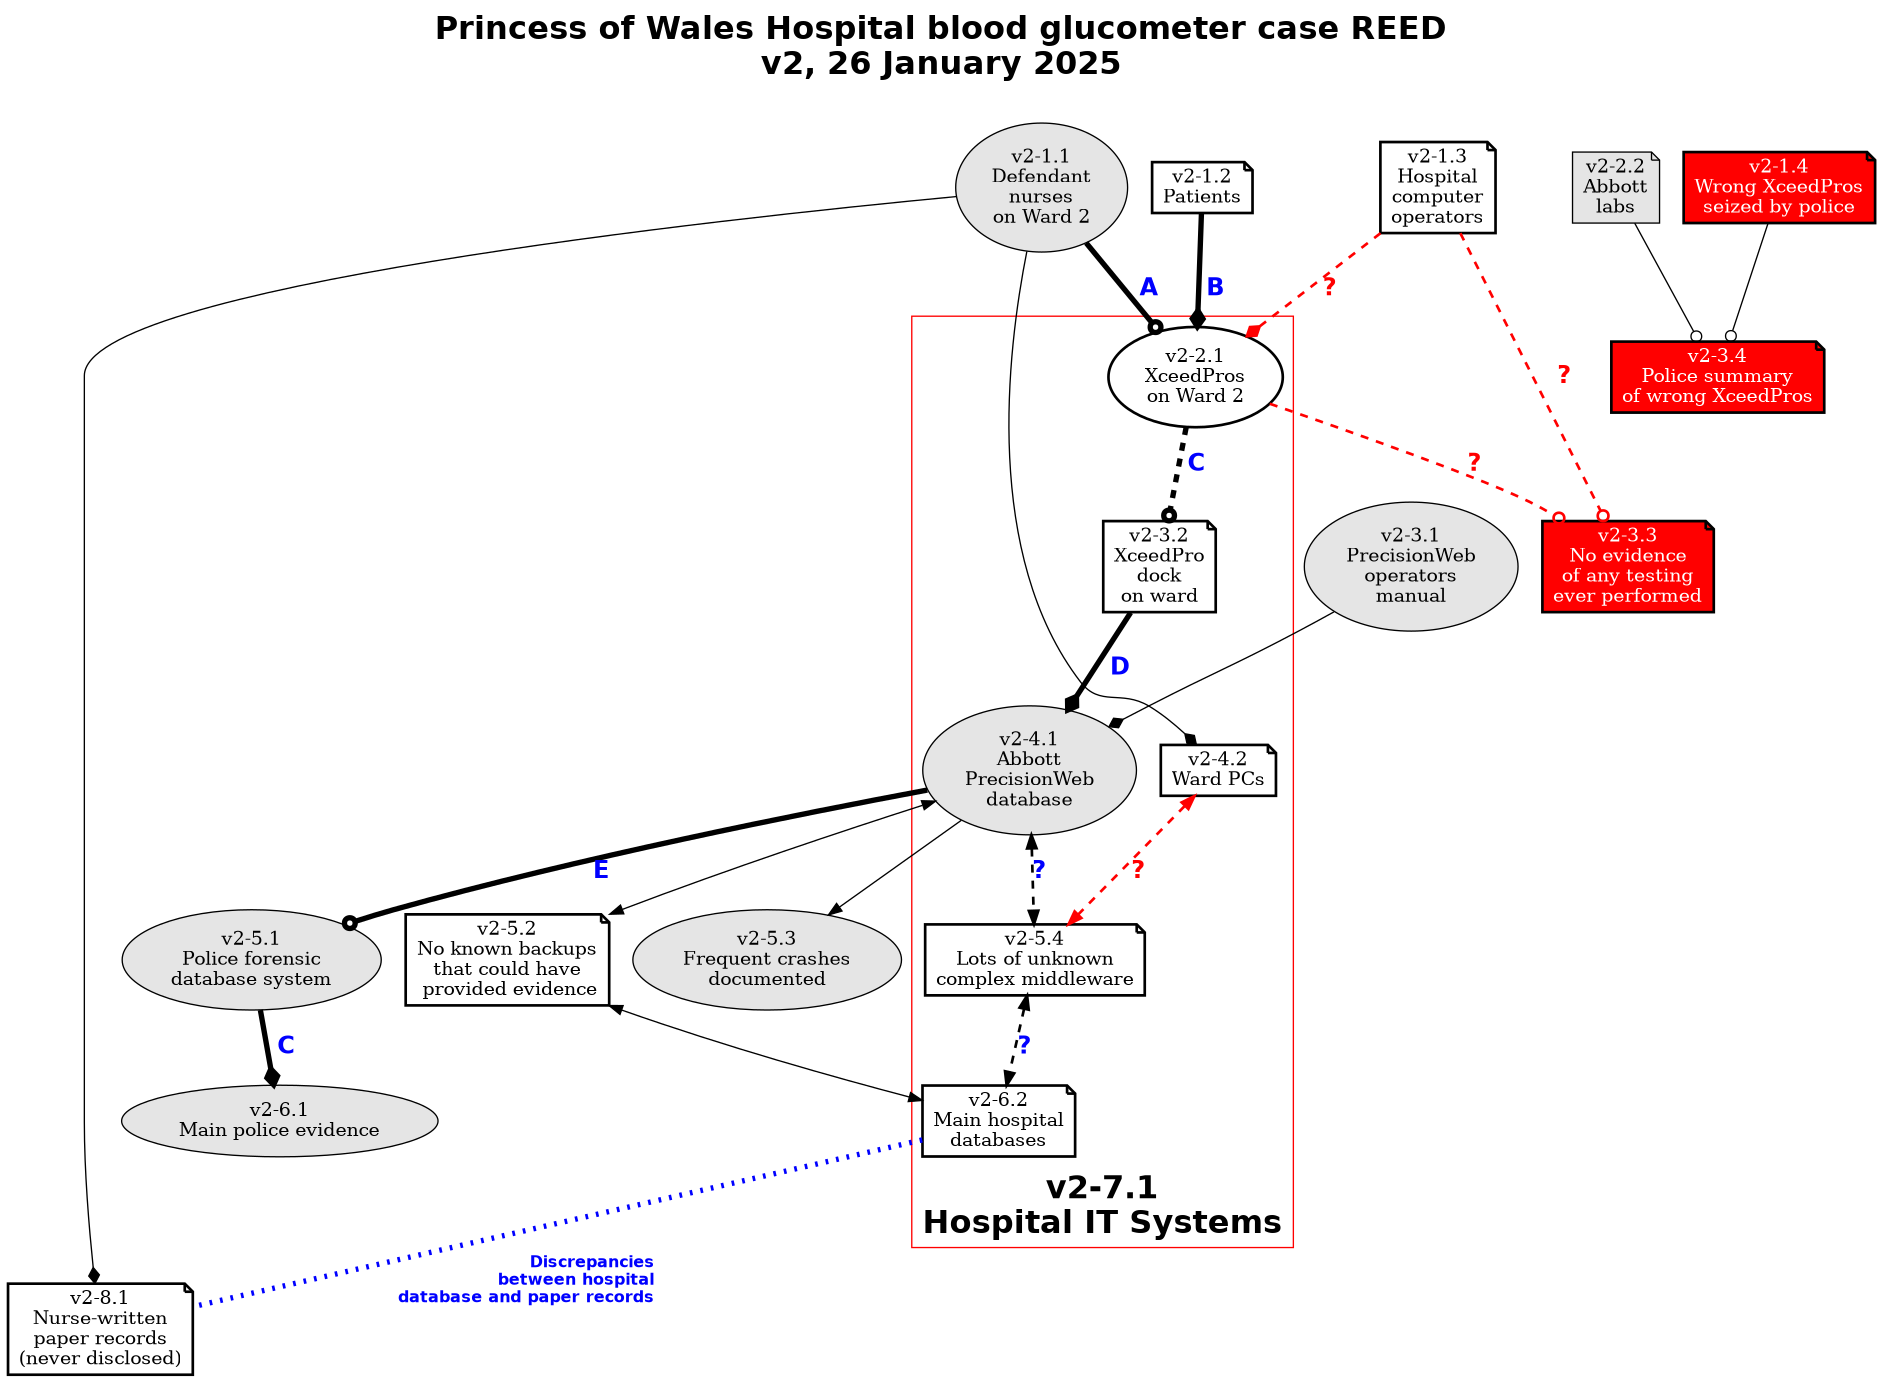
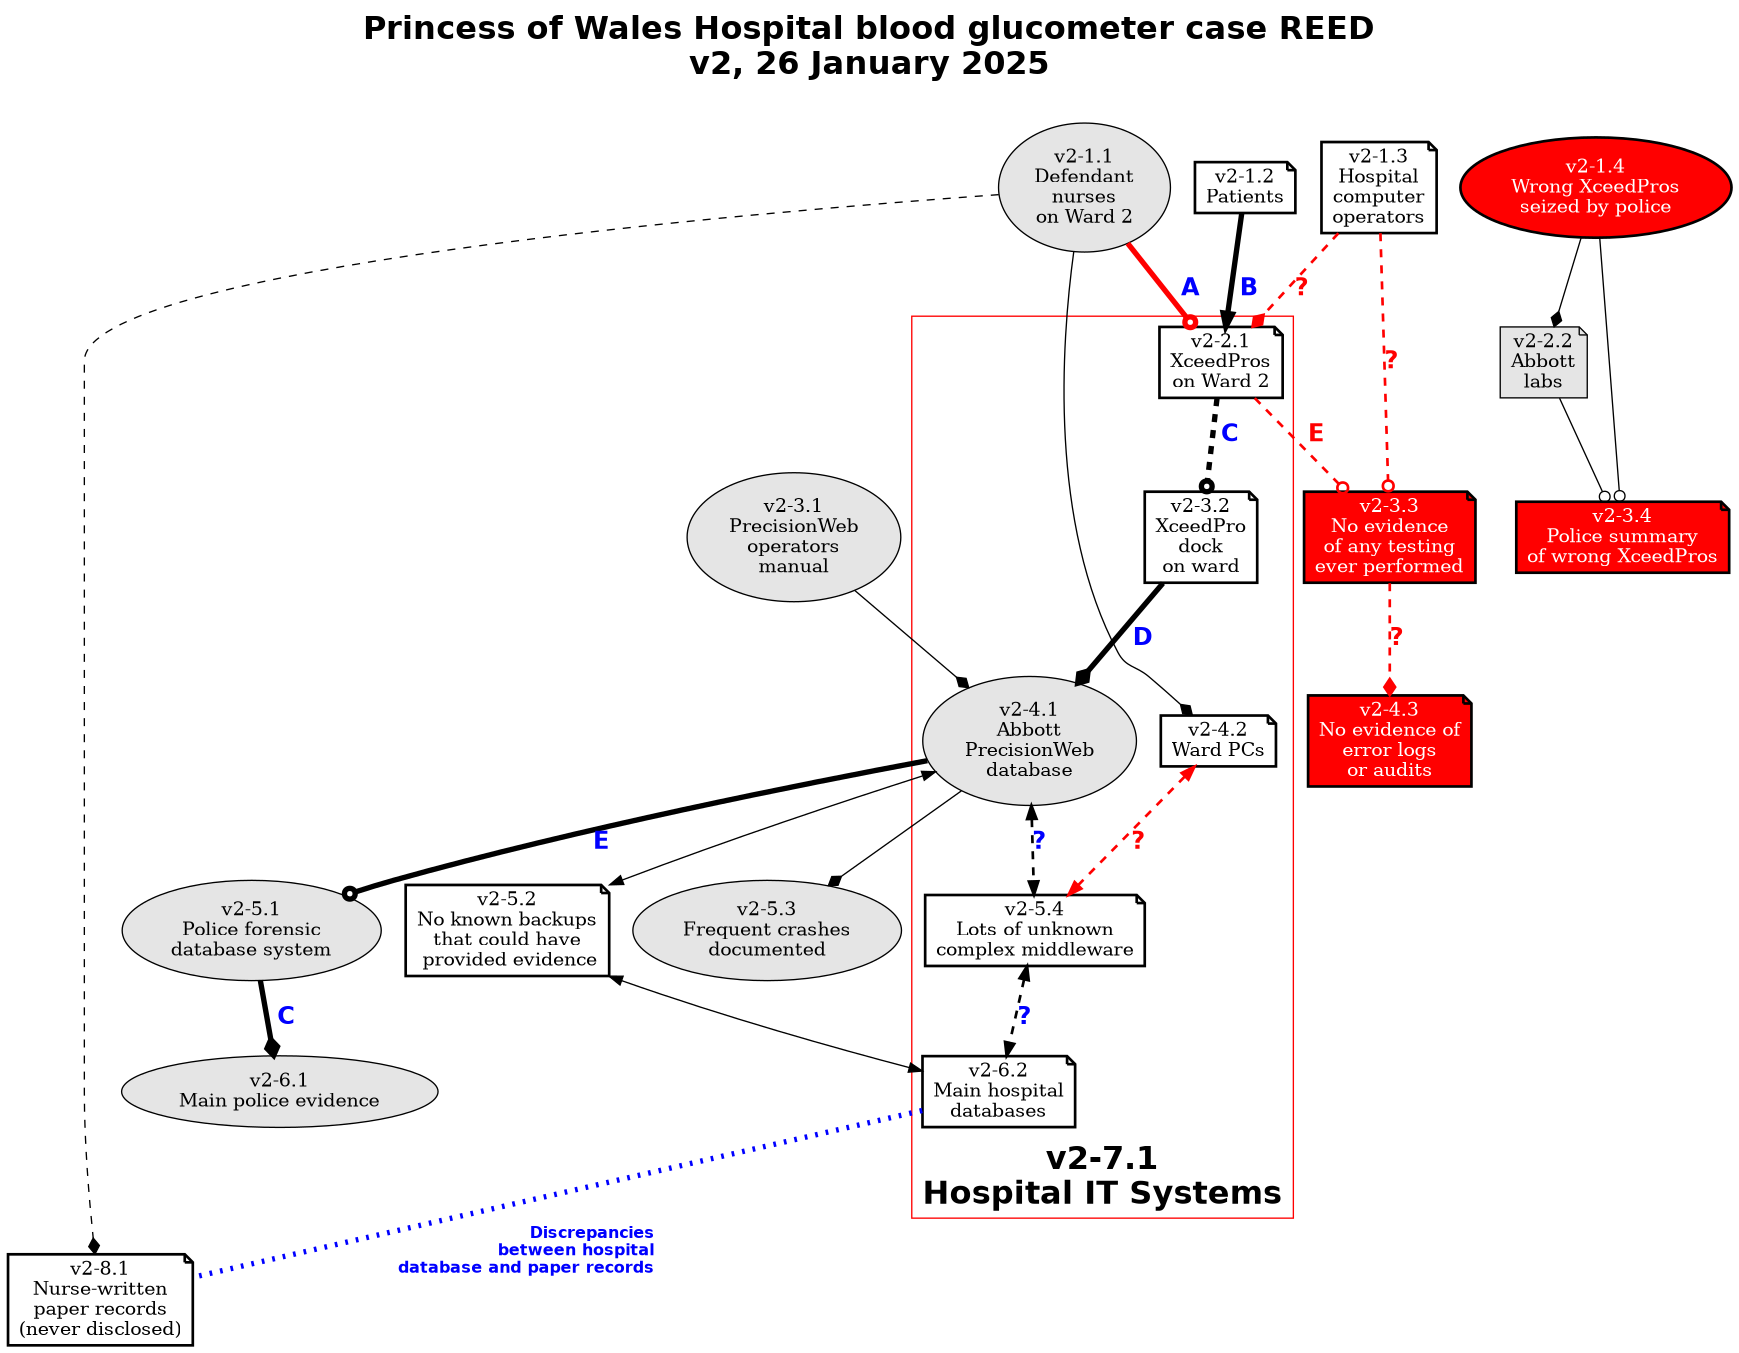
  digraph {
    color=red
    compound=true
    fontname="Helvetica-Bold"
    fontsize=24
    label="Princess of Wales Hospital blood glucometer case REED\nv2, 26 January 2025\n "
    labelloc=t
    node [fillcolor=white penwidth=2 shape=note style=filled]
    edge [arrowhead=diamond fontname="Helvetica-Bold" fontsize=18 penwidth=4]
    n1 [color=black label="v2-6.2\nMain hospital\ndatabases"]
    n2 [color=black label="v2-5.4\nLots of unknown\ncomplex middleware"]
    n3 [fillcolor=gray90 label="v2-4.1\nAbbott\nPrecisionWeb\ndatabase" shape=ellipse penwidth=""]
    n4 [color=black label="v2-4.2\nWard PCs"]
    n5 [color=black label="v2-3.2\nXceedPro\ndock\non ward"]
-   n6 [color=black label="v2-2.1\nXceedPros\non Ward 2" shape=ellipse]
+   n6 [color=black label="v2-2.1\nXceedPros\non Ward 2"]
    n7 [color=black label="v2-8.1\nNurse-written\npaper records\n(never disclosed)"]
    n8 [color=black label="v2-5.2\nNo known backups\nthat could have\n provided evidence"]
    n9 [fillcolor=gray90 label="v2-5.1\nPolice forensic\ndatabase system" shape=ellipse penwidth=""]
    n10 [fillcolor=gray90 label="v2-5.3\nFrequent crashes\ndocumented" shape=ellipse penwidth=""]
    n11 [fillcolor=red fontcolor=white label="v2-3.3\nNo evidence\nof any testing\never performed"]
    n12 [fillcolor=gray90 label="v2-6.1\nMain police evidence" shape=ellipse penwidth=""]
+   n13 [fillcolor=red fontcolor=white label="v2-4.3\nNo evidence of\nerror logs\nor audits"]
    n14 [fillcolor=gray90 label="v2-3.1\nPrecisionWeb\noperators\nmanual" shape=ellipse penwidth=""]
    n15 [color=black label="v2-1.2\nPatients"]
    n16 [fillcolor=red fontcolor=white label="v2-3.4\nPolice summary\nof wrong XceedPros"]
    n17 [fillcolor=gray90 label="v2-2.2\nAbbott\nlabs" penwidth=""]
-   n18 [fillcolor=red fontcolor=white label="v2-1.4\nWrong XceedPros\nseized by police"]
+   n18 [fillcolor=red fontcolor=white label="v2-1.4\nWrong XceedPros\nseized by police" shape=ellipse]
    n19 [color=black label="v2-1.3\nHospital\ncomputer\noperators"]
    n20 [fillcolor=gray90 label="v2-1.1\nDefendant\nnurses\non Ward 2" shape=ellipse penwidth=""]
    subgraph cluster_1 {
      fontcolor=black
      label="v2-7.1\nHospital IT Systems"
      labelloc=b
      n1
      n2
      n3
      n4
      n5
      n6
    }
    n1 -> n7 [arrowhead=none arrowtail=none color=blue dir=both fontcolor=blue fontsize=12 headlabel="                                 Discrepancies\r                                 between hospital\r                                  database and paper records\r" style=dotted]
    n2 -> n1 [dir=both fontcolor=blue label="?" penwidth=2 style=dashed arrowhead=""]
    n3 -> n2 [dir=both fontcolor=blue label="?" penwidth=2 style=dashed arrowhead=""]
    n3 -> n8 [dir=both arrowhead="" fontname="" fontsize="" penwidth=""]
    n3 -> n9 [arrowhead=odot fontcolor=blue label=" E"]
-   n3 -> n10 [arrowhead=normal fontname="" fontsize="" penwidth=""]
+   n3 -> n10 [fontname="" fontsize="" penwidth=""]
    n4 -> n2 [color=red dir=both fontcolor=red label="?" penwidth=2 style=dashed arrowhead=""]
    n5 -> n3 [fontcolor=blue label=" D"]
    n6 -> n5 [arrowhead=odot fontcolor=blue label=" C" style=dashed]
-   n6 -> n11 [arrowhead=odot color=red fontcolor=red label="?" penwidth=2 style=dashed]
+   n6 -> n11 [arrowhead=odot color=red fontcolor=red label=" E" penwidth=2 style=dashed]
    n8 -> n1 [dir=both arrowhead="" fontname="" fontsize="" penwidth=""]
    n9 -> n12 [fontcolor=blue label=" C"]
+   n11 -> n13 [color=red fontcolor=red label="?" penwidth=2 style=dashed]
    n14 -> n3 [fontname="" fontsize="" penwidth=""]
-   n15 -> n6 [fontcolor=blue label=" B"]
+   n15 -> n6 [arrowhead=normal fontcolor=blue label=" B"]
    n17 -> n16 [arrowhead=odot color=black penwidth=1 fontname="" fontsize=""]
    n18 -> n16 [arrowhead=odot color=black penwidth=1 fontname="" fontsize=""]
+   n18 -> n17 [fontname="" fontsize="" penwidth=""]
    n19 -> n6 [color=red fontcolor=red label="?" penwidth=2 style=dashed]
    n19 -> n11 [arrowhead=odot color=red fontcolor=red label="?" penwidth=2 style=dashed]
    n20 -> n4 [color=black penwidth=1 fontname="" fontsize=""]
-   n20 -> n6 [arrowhead=odot fontcolor=blue label=" A"]
-   n20 -> n7 [color=black penwidth=1 fontname="" fontsize=""]
+   n20 -> n6 [arrowhead=odot fontcolor=blue label=" A" color=red]
+   n20 -> n7 [color=black penwidth=1 style=dashed fontname="" fontsize=""]
  }
